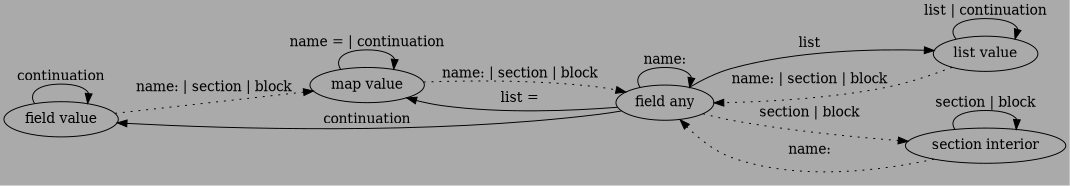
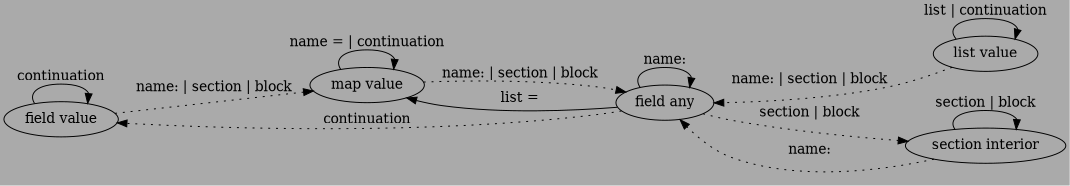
  digraph {
    bgcolor="#AAAAAA"
    rankdir=LR
    n1 [label="field value"]
    n2 [label="map value"]
    n3 [label="field any"]
    n4 [label="list value"]
    n5 [label="section interior"]
    n1 -> n1 [label=continuation]
    n1 -> n2 [label="name: | section | block" style=dotted]
    n2 -> n2 [label="name = | continuation"]
    n2 -> n3 [label="name: | section | block" style=dotted]
-   n3 -> n1 [label=continuation]
+   n3 -> n1 [label=continuation style=dotted]
    n3 -> n2 [label="list ="]
    n3 -> n3 [label="name:"]
-   n3 -> n4 [label=list]
    n3 -> n5 [label="section | block" style=dotted]
    n4 -> n3 [label="name: | section | block" style=dotted]
    n4 -> n4 [label="list | continuation"]
    n5 -> n3 [label="name:" style=dotted]
    n5 -> n5 [label="section | block"]
  }
